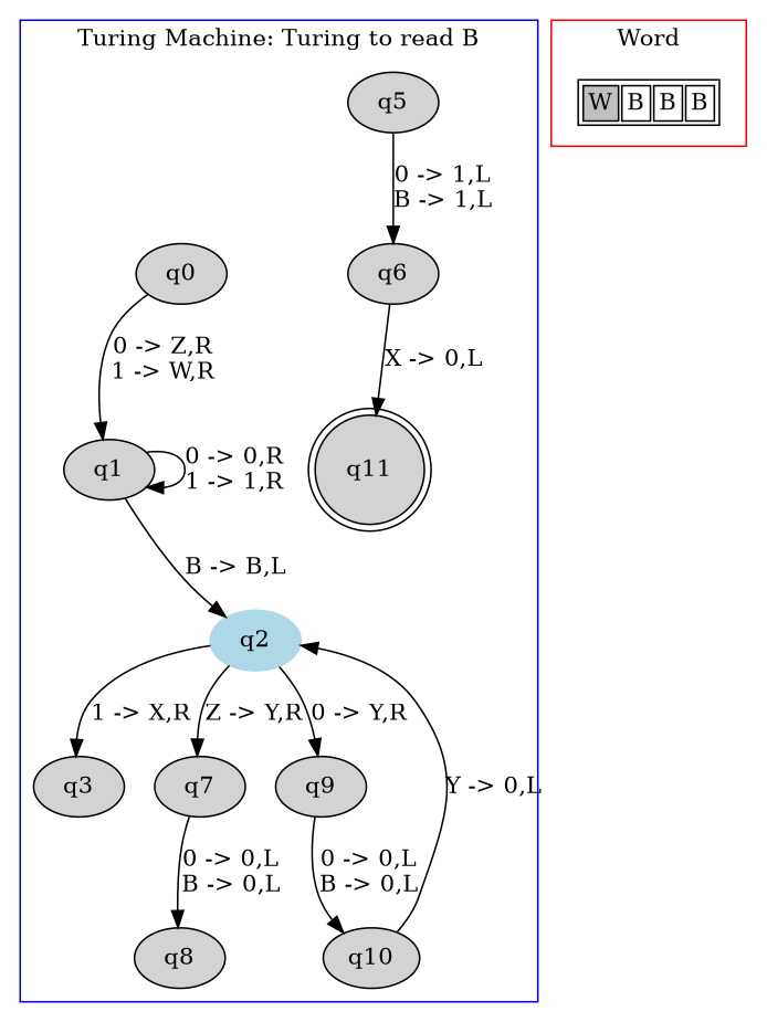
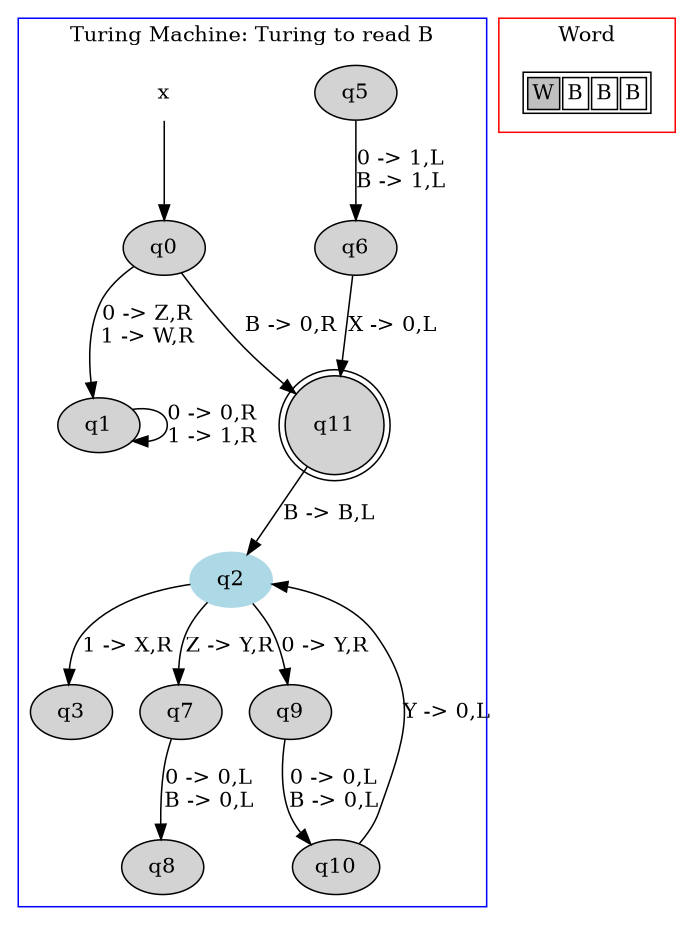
  digraph {
    node [style=filled]
    q0
    q1
    q11 [shape=doublecircle]
    q2 [color=lightblue]
    q3
    q5
    q7
    q9
    q6
    q8
    q10
+   x [color=white]
    n13 [label=<<TABLE> <TR> <TD BGCOLOR="gray"><FONT>W</FONT></TD> <TD><FONT>B</FONT></TD> <TD><FONT>B</FONT></TD> <TD><FONT>B</FONT></TD> </TR> </TABLE>> shape=plaintext style=""]
    subgraph cluster_1 {
      color=blue
      label="Turing Machine: Turing to read B"
      q0
      q1
      q11
      q2
      q3
      q5
      q7
      q9
      q6
      q8
      q10
+     x
    }
    subgraph cluster_2 {
      color=red
      label=Word
      n13
    }
    q0 -> q1 [label="0 -> Z,R\n1 -> W,R"]
+   q0 -> q11 [label="B -> 0,R"]
    q1 -> q1 [label="0 -> 0,R\n1 -> 1,R"]
-   q1 -> q2 [label="B -> B,L"]
+   q11 -> q2 [label="B -> B,L"]
    q2 -> q3 [label="1 -> X,R"]
    q2 -> q7 [label="Z -> Y,R"]
    q2 -> q9 [label="0 -> Y,R"]
    q5 -> q6 [label="0 -> 1,L\nB -> 1,L"]
    q7 -> q8 [label="0 -> 0,L\nB -> 0,L"]
    q9 -> q10 [label="0 -> 0,L\nB -> 0,L"]
    q6 -> q11 [label="X -> 0,L"]
    q10 -> q2 [label="Y -> 0,L"]
+   x -> q0
  }
